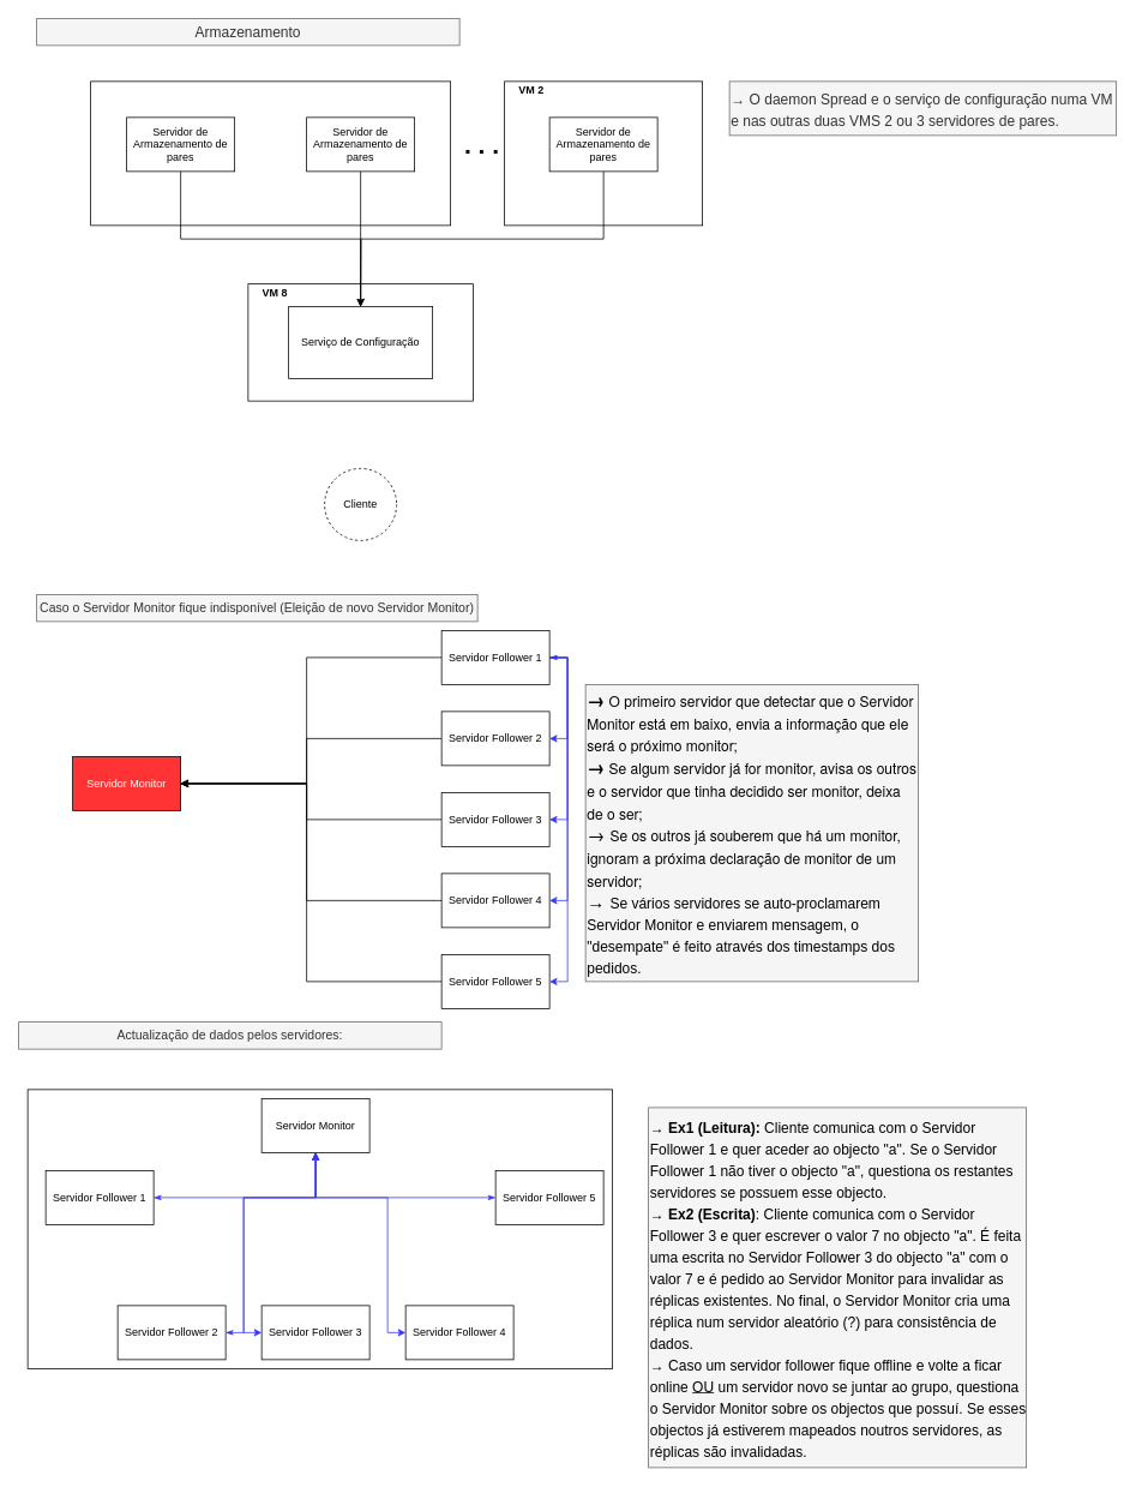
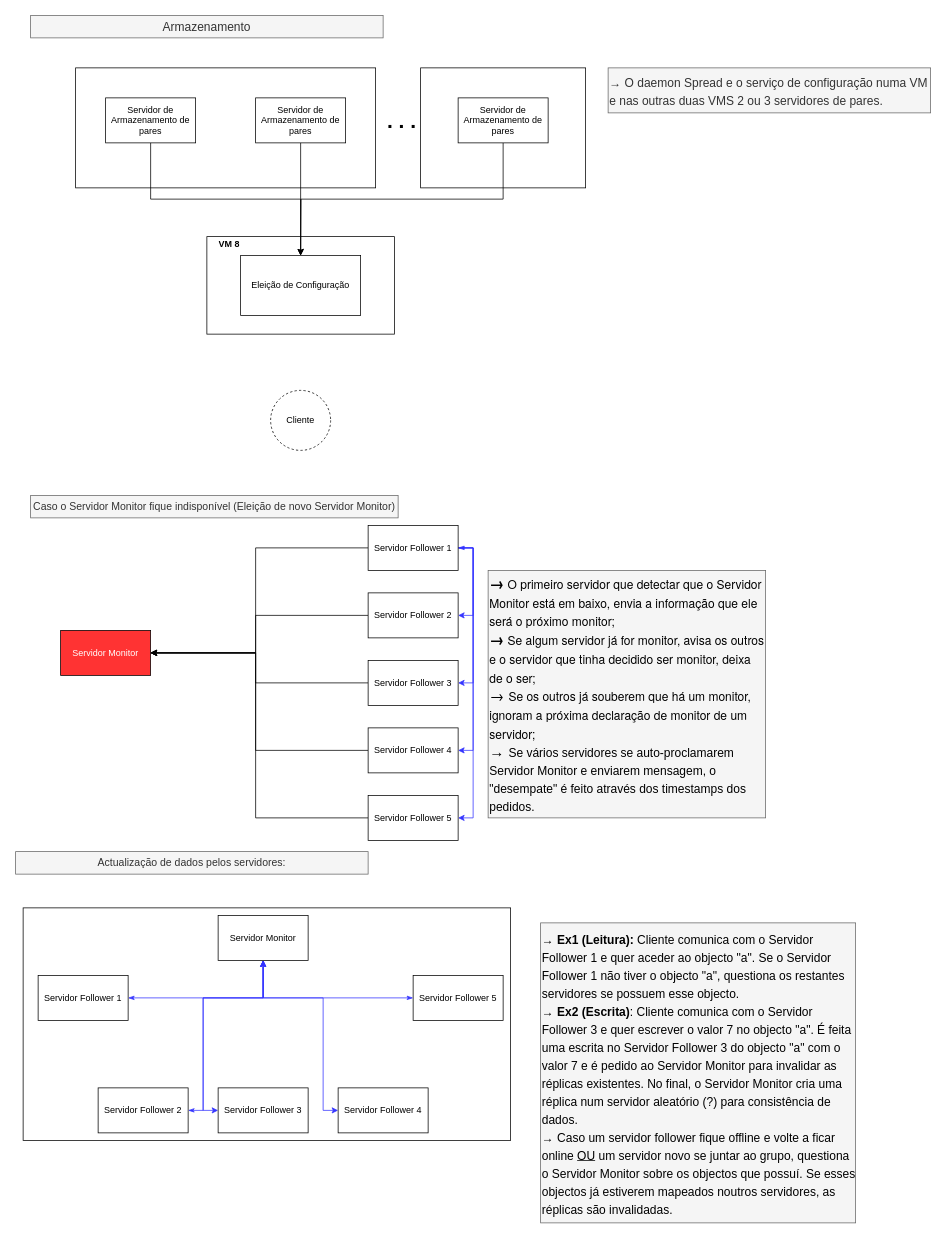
  <mxCell id="0" />
  <mxCell id="1" parent="0" />
  <mxCell id="2" value="" style="rounded=0;whiteSpace=wrap;html=1;" parent="1" vertex="1"><mxGeometry x="30" y="1210" width="650" height="310" as="geometry" /></mxCell>
  <mxCell id="3" value="" style="rounded=0;whiteSpace=wrap;html=1;fontSize=12;align=left;" parent="1" vertex="1"><mxGeometry x="275" y="315" width="250" height="130" as="geometry" /></mxCell>
  <mxCell id="4" value="" style="rounded=0;whiteSpace=wrap;html=1;fontSize=28;align=center;" parent="1" vertex="1"><mxGeometry x="560" y="90" width="220" height="160" as="geometry" /></mxCell>
  <mxCell id="5" value="" style="rounded=0;whiteSpace=wrap;html=1;fontSize=28;" parent="1" vertex="1"><mxGeometry x="100" y="90" width="400" height="160" as="geometry" /></mxCell>
- <mxCell id="6" value="Serviço de Configuração" style="rounded=0;whiteSpace=wrap;html=1;" parent="1" vertex="1"><mxGeometry x="320" y="340" width="160" height="80" as="geometry" /></mxCell>
+ <mxCell id="6" value="Eleição de Configuração" style="rounded=0;whiteSpace=wrap;html=1;" parent="1" vertex="1"><mxGeometry x="320" y="340" width="160" height="80" as="geometry" /></mxCell>
  <mxCell id="7" style="edgeStyle=orthogonalEdgeStyle;rounded=0;orthogonalLoop=1;jettySize=auto;html=1;exitX=0.5;exitY=1;exitDx=0;exitDy=0;entryX=0.5;entryY=0;entryDx=0;entryDy=0;fontSize=28;" parent="1" source="8" target="6" edge="1"><mxGeometry relative="1" as="geometry" /></mxCell>
  <mxCell id="8" value="Servidor de Armazenamento de pares" style="rounded=0;whiteSpace=wrap;html=1;" parent="1" vertex="1"><mxGeometry x="140" y="130" width="120" height="60" as="geometry" /></mxCell>
  <mxCell id="9" style="edgeStyle=orthogonalEdgeStyle;rounded=0;orthogonalLoop=1;jettySize=auto;html=1;exitX=0.5;exitY=1;exitDx=0;exitDy=0;fontSize=28;" parent="1" source="10" edge="1"><mxGeometry relative="1" as="geometry"><mxPoint x="400" y="340" as="targetPoint" /></mxGeometry></mxCell>
  <mxCell id="10" value="Servidor de Armazenamento de pares" style="rounded=0;whiteSpace=wrap;html=1;" parent="1" vertex="1"><mxGeometry x="340" y="130" width="120" height="60" as="geometry" /></mxCell>
  <mxCell id="11" style="edgeStyle=orthogonalEdgeStyle;rounded=0;orthogonalLoop=1;jettySize=auto;html=1;exitX=0.5;exitY=1;exitDx=0;exitDy=0;fontSize=28;" parent="1" source="12" edge="1"><mxGeometry relative="1" as="geometry"><mxPoint x="400" y="340" as="targetPoint" /></mxGeometry></mxCell>
  <mxCell id="12" value="Servidor de Armazenamento de pares" style="rounded=0;whiteSpace=wrap;html=1;" parent="1" vertex="1"><mxGeometry x="610" y="130" width="120" height="60" as="geometry" /></mxCell>
  <mxCell id="13" value="&lt;span style=&quot;font-size: 28px;&quot;&gt;&lt;font style=&quot;font-size: 28px;&quot;&gt;. . .&lt;/font&gt;&lt;/span&gt;" style="text;html=1;strokeColor=none;fillColor=none;align=center;verticalAlign=middle;whiteSpace=wrap;rounded=0;fontSize=28;fontStyle=1" parent="1" vertex="1"><mxGeometry x="480" y="130" width="110" height="60" as="geometry" /></mxCell>
- <mxCell id="14" value="&lt;h1 style=&quot;font-size: 12px&quot;&gt;VM 2&lt;/h1&gt;" style="text;html=1;strokeColor=none;fillColor=none;spacing=5;spacingTop=-20;whiteSpace=wrap;overflow=hidden;rounded=0;fontSize=28;verticalAlign=middle;align=center;" parent="1" vertex="1"><mxGeometry x="560" y="90" width="60" height="40" as="geometry" /></mxCell>
  <mxCell id="15" value="&lt;font style=&quot;font-size: 16px&quot;&gt;→ O daemon Spread e o serviço de configuração numa VM e nas outras duas VMS 2 ou 3 servidores de pares.&lt;/font&gt;" style="text;html=1;align=left;verticalAlign=middle;whiteSpace=wrap;rounded=0;fontSize=20;fillColor=#f5f5f5;strokeColor=#666666;fontColor=#333333;" parent="1" vertex="1"><mxGeometry x="810" y="90" width="430" height="60" as="geometry" /></mxCell>
  <mxCell id="16" value="&lt;h1 style=&quot;font-size: 12px&quot;&gt;VM 8&lt;/h1&gt;" style="text;html=1;strokeColor=none;fillColor=none;spacing=5;spacingTop=-20;whiteSpace=wrap;overflow=hidden;rounded=0;fontSize=28;verticalAlign=middle;align=center;" parent="1" vertex="1"><mxGeometry x="275" y="315" width="60" height="40" as="geometry" /></mxCell>
  <mxCell id="17" value="Cliente" style="ellipse;whiteSpace=wrap;html=1;aspect=fixed;fontSize=12;align=center;dashed=1;" parent="1" vertex="1"><mxGeometry x="360" y="520" width="80" height="80" as="geometry" /></mxCell>
  <mxCell id="18" value="Actualização de dados pelos servidores:" style="text;html=1;align=center;verticalAlign=middle;whiteSpace=wrap;rounded=0;labelBorderColor=none;fillColor=#f5f5f5;strokeColor=#666666;fontColor=#333333;fontSize=14;" parent="1" vertex="1"><mxGeometry x="20" y="1135" width="470" height="30" as="geometry" /></mxCell>
  <mxCell id="19" style="edgeStyle=orthogonalEdgeStyle;rounded=0;orthogonalLoop=1;jettySize=auto;html=1;exitX=0.5;exitY=1;exitDx=0;exitDy=0;startArrow=classicThin;startFill=1;entryX=0;entryY=0.5;entryDx=0;entryDy=0;strokeColor=#3333FF;" parent="1" source="21" target="26" edge="1"><mxGeometry relative="1" as="geometry"><mxPoint x="450" y="1390" as="targetPoint" /><Array as="points"><mxPoint x="350" y="1330" /><mxPoint x="430" y="1330" /><mxPoint x="430" y="1480" /></Array></mxGeometry></mxCell>
  <mxCell id="20" style="edgeStyle=orthogonalEdgeStyle;rounded=0;orthogonalLoop=1;jettySize=auto;html=1;exitX=0.5;exitY=1;exitDx=0;exitDy=0;entryX=0;entryY=0.5;entryDx=0;entryDy=0;startArrow=classicThin;startFill=1;strokeColor=#3333FF;" parent="1" source="21" target="27" edge="1"><mxGeometry relative="1" as="geometry"><Array as="points"><mxPoint x="350" y="1330" /><mxPoint x="270" y="1330" /><mxPoint x="270" y="1480" /></Array></mxGeometry></mxCell>
  <mxCell id="21" value="Servidor Monitor" style="rounded=0;whiteSpace=wrap;html=1;" parent="1" vertex="1"><mxGeometry x="290" y="1220" width="120" height="60" as="geometry" /></mxCell>
  <mxCell id="22" style="edgeStyle=orthogonalEdgeStyle;rounded=0;orthogonalLoop=1;jettySize=auto;html=1;exitX=1;exitY=0.5;exitDx=0;exitDy=0;entryX=0.5;entryY=1;entryDx=0;entryDy=0;startArrow=classicThin;startFill=1;strokeColor=#3333FF;" parent="1" source="23" target="21" edge="1"><mxGeometry relative="1" as="geometry" /></mxCell>
  <mxCell id="23" value="Servidor Follower 1" style="rounded=0;whiteSpace=wrap;html=1;" parent="1" vertex="1"><mxGeometry x="50" y="1300" width="120" height="60" as="geometry" /></mxCell>
  <mxCell id="24" style="edgeStyle=orthogonalEdgeStyle;rounded=0;orthogonalLoop=1;jettySize=auto;html=1;exitX=1;exitY=0.5;exitDx=0;exitDy=0;entryX=0.5;entryY=1;entryDx=0;entryDy=0;startArrow=classicThin;startFill=1;strokeColor=#3333FF;" parent="1" source="25" target="21" edge="1"><mxGeometry relative="1" as="geometry"><Array as="points"><mxPoint x="270" y="1480" /><mxPoint x="270" y="1330" /><mxPoint x="350" y="1330" /></Array></mxGeometry></mxCell>
  <mxCell id="25" value="Servidor Follower 2" style="rounded=0;whiteSpace=wrap;html=1;" parent="1" vertex="1"><mxGeometry x="130" y="1450" width="120" height="60" as="geometry" /></mxCell>
  <mxCell id="26" value="Servidor Follower 4" style="rounded=0;whiteSpace=wrap;html=1;" parent="1" vertex="1"><mxGeometry x="450" y="1450" width="120" height="60" as="geometry" /></mxCell>
  <mxCell id="27" value="Servidor Follower 3" style="rounded=0;whiteSpace=wrap;html=1;" parent="1" vertex="1"><mxGeometry x="290" y="1450" width="120" height="60" as="geometry" /></mxCell>
  <mxCell id="28" style="edgeStyle=orthogonalEdgeStyle;rounded=0;orthogonalLoop=1;jettySize=auto;html=1;exitX=0;exitY=0.5;exitDx=0;exitDy=0;entryX=0.5;entryY=1;entryDx=0;entryDy=0;startArrow=classicThin;startFill=1;strokeColor=#3333FF;" parent="1" source="29" target="21" edge="1"><mxGeometry relative="1" as="geometry"><Array as="points"><mxPoint x="350" y="1330" /></Array></mxGeometry></mxCell>
  <mxCell id="29" value="Servidor Follower 5" style="rounded=0;whiteSpace=wrap;html=1;" parent="1" vertex="1"><mxGeometry x="550" y="1300" width="120" height="60" as="geometry" /></mxCell>
  <mxCell id="30" value="Text" style="text;html=1;strokeColor=none;fillColor=none;align=center;verticalAlign=middle;whiteSpace=wrap;rounded=0;labelBackgroundColor=none;fontSize=20;fontColor=#FFFFFF;" parent="1" vertex="1"><mxGeometry x="680" y="1260" width="40" height="20" as="geometry" /></mxCell>
  <mxCell id="31" value="&lt;font color=&quot;#000000&quot; style=&quot;font-size: 16px&quot;&gt;→ &lt;b&gt;Ex1 (Leitura):&lt;/b&gt; Cliente comunica com o Servidor Follower 1 e quer aceder ao objecto &quot;a&quot;. Se o Servidor Follower 1 não tiver o objecto &quot;a&quot;, questiona os restantes servidores se possuem esse objecto.&lt;br&gt;→ &lt;b&gt;Ex2 (Escrita)&lt;/b&gt;: Cliente comunica com o Servidor Follower 3 e quer escrever o valor 7 no objecto &quot;a&quot;. É feita uma escrita no Servidor Follower 3 do objecto &quot;a&quot; com o valor 7 e é pedido ao Servidor Monitor para invalidar as réplicas existentes. No final, o Servidor Monitor cria uma réplica num servidor aleatório (?) para consistência de dados.&lt;br&gt;→ Caso um servidor follower fique offline e volte a ficar online &lt;u&gt;OU&lt;/u&gt;&amp;nbsp;um servidor novo se juntar ao grupo, questiona o Servidor Monitor sobre os objectos que possuí. Se esses objectos já estiverem mapeados noutros servidores, as réplicas são invalidadas.&lt;br&gt;&lt;/font&gt;" style="text;html=1;strokeColor=#666666;align=left;verticalAlign=middle;whiteSpace=wrap;rounded=0;fontSize=20;fontColor=#333333;labelBackgroundColor=none;fillColor=#F5F5F5;" parent="1" vertex="1"><mxGeometry x="720" y="1230" width="420" height="400" as="geometry" /></mxCell>
  <mxCell id="32" value="Caso o Servidor Monitor fique indisponível (Eleição de novo Servidor Monitor)" style="text;html=1;align=center;verticalAlign=middle;whiteSpace=wrap;rounded=0;labelBorderColor=none;fillColor=#f5f5f5;strokeColor=#666666;fontColor=#333333;fontSize=14;" parent="1" vertex="1"><mxGeometry x="40" y="660" width="490" height="30" as="geometry" /></mxCell>
  <mxCell id="33" value="Servidor Monitor" style="rounded=0;whiteSpace=wrap;html=1;fillColor=#FF3333;fontColor=#FFFFFF;" parent="1" vertex="1"><mxGeometry x="80" y="840" width="120" height="60" as="geometry" /></mxCell>
  <mxCell id="34" style="edgeStyle=orthogonalEdgeStyle;rounded=0;orthogonalLoop=1;jettySize=auto;html=1;exitX=0;exitY=0.5;exitDx=0;exitDy=0;entryX=1;entryY=0.5;entryDx=0;entryDy=0;fontSize=20;fontColor=#FFFFFF;" parent="1" source="39" target="33" edge="1"><mxGeometry relative="1" as="geometry"><Array as="points"><mxPoint x="340" y="730" /><mxPoint x="340" y="870" /></Array></mxGeometry></mxCell>
  <mxCell id="35" style="edgeStyle=orthogonalEdgeStyle;rounded=0;orthogonalLoop=1;jettySize=auto;html=1;exitX=1;exitY=0.5;exitDx=0;exitDy=0;entryX=1;entryY=0.5;entryDx=0;entryDy=0;fontSize=20;fontColor=#FFFFFF;strokeColor=#3333FF;" parent="1" source="39" target="41" edge="1"><mxGeometry relative="1" as="geometry" /></mxCell>
  <mxCell id="36" style="edgeStyle=orthogonalEdgeStyle;rounded=0;orthogonalLoop=1;jettySize=auto;html=1;exitX=1;exitY=0.5;exitDx=0;exitDy=0;entryX=1;entryY=0.5;entryDx=0;entryDy=0;fontSize=20;fontColor=#FFFFFF;strokeColor=#3333FF;" parent="1" source="39" target="45" edge="1"><mxGeometry relative="1" as="geometry" /></mxCell>
  <mxCell id="37" style="edgeStyle=orthogonalEdgeStyle;rounded=0;orthogonalLoop=1;jettySize=auto;html=1;exitX=1;exitY=0.5;exitDx=0;exitDy=0;entryX=1;entryY=0.5;entryDx=0;entryDy=0;fontSize=20;fontColor=#FFFFFF;strokeColor=#3333FF;" parent="1" source="39" target="43" edge="1"><mxGeometry relative="1" as="geometry" /></mxCell>
  <mxCell id="38" style="edgeStyle=orthogonalEdgeStyle;rounded=0;orthogonalLoop=1;jettySize=auto;html=1;exitX=1;exitY=0.5;exitDx=0;exitDy=0;entryX=1;entryY=0.5;entryDx=0;entryDy=0;strokeColor=#3333FF;fontSize=20;fontColor=#FFFFFF;startArrow=blockThin;startFill=1;" parent="1" source="39" target="47" edge="1"><mxGeometry relative="1" as="geometry" /></mxCell>
  <mxCell id="39" value="Servidor Follower 1" style="rounded=0;whiteSpace=wrap;html=1;" parent="1" vertex="1"><mxGeometry x="490" y="700" width="120" height="60" as="geometry" /></mxCell>
  <mxCell id="40" style="edgeStyle=orthogonalEdgeStyle;rounded=0;orthogonalLoop=1;jettySize=auto;html=1;exitX=0;exitY=0.5;exitDx=0;exitDy=0;strokeColor=#000000;fontSize=20;fontColor=#FFFFFF;" parent="1" source="41" edge="1"><mxGeometry relative="1" as="geometry"><mxPoint x="200" y="870" as="targetPoint" /><Array as="points"><mxPoint x="340" y="820" /><mxPoint x="340" y="870" /></Array></mxGeometry></mxCell>
  <mxCell id="41" value="Servidor Follower 2" style="rounded=0;whiteSpace=wrap;html=1;" parent="1" vertex="1"><mxGeometry x="490" y="790" width="120" height="60" as="geometry" /></mxCell>
  <mxCell id="42" style="edgeStyle=orthogonalEdgeStyle;rounded=0;orthogonalLoop=1;jettySize=auto;html=1;exitX=0;exitY=0.5;exitDx=0;exitDy=0;entryX=1;entryY=0.5;entryDx=0;entryDy=0;strokeColor=#000000;fontSize=20;fontColor=#FFFFFF;" parent="1" source="43" target="33" edge="1"><mxGeometry relative="1" as="geometry"><Array as="points"><mxPoint x="340" y="1000" /><mxPoint x="340" y="870" /></Array></mxGeometry></mxCell>
  <mxCell id="43" value="Servidor Follower 4" style="rounded=0;whiteSpace=wrap;html=1;" parent="1" vertex="1"><mxGeometry x="490" y="970" width="120" height="60" as="geometry" /></mxCell>
  <mxCell id="44" style="edgeStyle=orthogonalEdgeStyle;rounded=0;orthogonalLoop=1;jettySize=auto;html=1;exitX=0;exitY=0.5;exitDx=0;exitDy=0;entryX=1;entryY=0.5;entryDx=0;entryDy=0;strokeColor=#000000;fontSize=20;fontColor=#FFFFFF;" parent="1" source="45" target="33" edge="1"><mxGeometry relative="1" as="geometry"><Array as="points"><mxPoint x="340" y="910" /><mxPoint x="340" y="870" /></Array></mxGeometry></mxCell>
  <mxCell id="45" value="Servidor Follower 3" style="rounded=0;whiteSpace=wrap;html=1;" parent="1" vertex="1"><mxGeometry x="490" y="880" width="120" height="60" as="geometry" /></mxCell>
  <mxCell id="46" style="edgeStyle=orthogonalEdgeStyle;rounded=0;orthogonalLoop=1;jettySize=auto;html=1;exitX=0;exitY=0.5;exitDx=0;exitDy=0;entryX=1;entryY=0.5;entryDx=0;entryDy=0;strokeColor=#000000;fontSize=20;fontColor=#FFFFFF;" parent="1" source="47" target="33" edge="1"><mxGeometry relative="1" as="geometry"><Array as="points"><mxPoint x="340" y="1090" /><mxPoint x="340" y="870" /></Array></mxGeometry></mxCell>
  <mxCell id="47" value="Servidor Follower 5" style="rounded=0;whiteSpace=wrap;html=1;" parent="1" vertex="1"><mxGeometry x="490" y="1060" width="120" height="60" as="geometry" /></mxCell>
  <mxCell id="48" value="Text" style="text;html=1;strokeColor=none;fillColor=none;align=center;verticalAlign=middle;whiteSpace=wrap;rounded=0;fontSize=20;fontColor=#FFFFFF;" parent="1" vertex="1"><mxGeometry x="360" y="830" width="40" height="20" as="geometry" /></mxCell>
  <mxCell id="49" value="Text" style="text;html=1;strokeColor=none;fillColor=none;align=center;verticalAlign=middle;whiteSpace=wrap;rounded=0;fontSize=20;fontColor=#FFFFFF;" parent="1" vertex="1"><mxGeometry x="360" y="830" width="40" height="20" as="geometry" /></mxCell>
  <mxCell id="50" value="Text" style="text;html=1;strokeColor=none;fillColor=none;align=center;verticalAlign=middle;whiteSpace=wrap;rounded=0;fontSize=20;fontColor=#FFFFFF;" parent="1" vertex="1"><mxGeometry x="360" y="830" width="40" height="20" as="geometry" /></mxCell>
  <mxCell id="51" value="&lt;span style=&quot;font-family: &amp;#34;whitney&amp;#34; , &amp;#34;helvetica neue&amp;#34; , &amp;#34;helvetica&amp;#34; , &amp;#34;arial&amp;#34; , sans-serif&quot;&gt;&lt;font color=&quot;#000000&quot;&gt;&lt;b&gt;&lt;font style=&quot;font-size: 20px&quot;&gt;→&lt;/font&gt;&lt;/b&gt;&lt;span style=&quot;font-size: 16px&quot;&gt; O primeiro servidor que detectar que o Servidor Monitor está em baixo, envia a informação que ele será o próximo monitor;&lt;/span&gt;&lt;br&gt;&lt;b&gt;&lt;font style=&quot;font-size: 20px&quot;&gt;→&lt;/font&gt;&lt;/b&gt;&lt;span style=&quot;font-size: 16px&quot;&gt; Se algum servidor já for monitor, avisa os outros e o servidor que tinha decidido ser monitor, deixa de o ser;&lt;/span&gt;&lt;br&gt;&lt;font style=&quot;font-size: 20px&quot;&gt;→ &lt;/font&gt;&lt;span style=&quot;font-size: 16px&quot;&gt;Se os outros já souberem que há um monitor, ignoram a próxima declaração de monitor de um servidor;&lt;/span&gt;&lt;/font&gt;&lt;/span&gt;&lt;span style=&quot;font-family: &amp;#34;whitney&amp;#34; , &amp;#34;helvetica neue&amp;#34; , &amp;#34;helvetica&amp;#34; , &amp;#34;arial&amp;#34; , sans-serif ; font-size: 16px&quot;&gt;&lt;br&gt;&lt;/span&gt;&lt;font color=&quot;#000000&quot;&gt;→ &lt;font style=&quot;font-size: 16px&quot;&gt;Se vários servidores se auto-proclamarem Servidor Monitor e enviarem mensagem, o &quot;desempate&quot; é feito através dos timestamps dos pedidos.&lt;/font&gt;&lt;br&gt;&lt;/font&gt;" style="text;html=1;strokeColor=#666666;align=left;verticalAlign=middle;whiteSpace=wrap;rounded=0;fontSize=20;fontColor=#333333;labelBackgroundColor=none;fillColor=#F5F5F5;" parent="1" vertex="1"><mxGeometry x="650" y="760" width="370" height="330" as="geometry" /></mxCell>
  <mxCell id="52" value="&lt;font style=&quot;font-size: 16px&quot;&gt;Armazenamento&lt;/font&gt;" style="text;html=1;align=center;verticalAlign=middle;whiteSpace=wrap;rounded=0;labelBorderColor=none;fillColor=#f5f5f5;strokeColor=#666666;fontColor=#333333;" parent="1" vertex="1"><mxGeometry x="40" y="20" width="470" height="30" as="geometry" /></mxCell>
